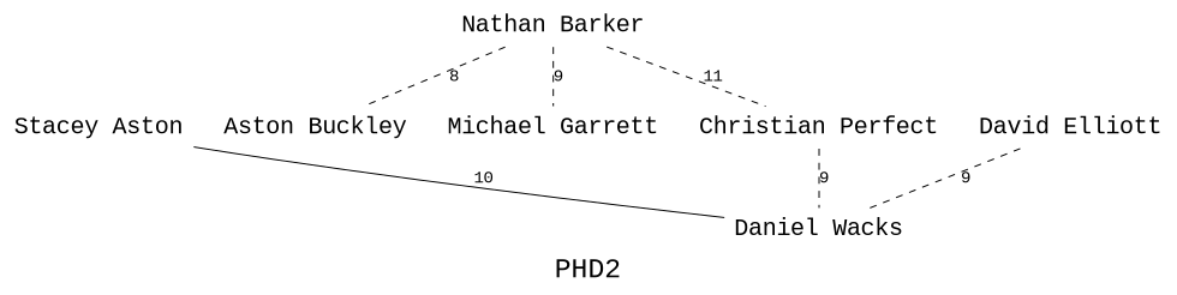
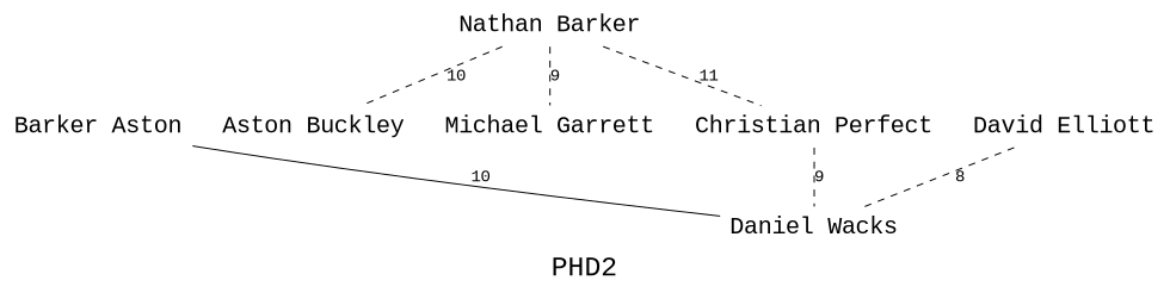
  graph {
    fontname="Liberation Mono"
    fontsize=24
    label=PHD2
    node [color=deeppink fontname="Liberation Mono" fontsize=20 shape=none]
    edge [fontname="Liberation Mono" style=dashed]
    "Daniel Wacks" [color=blue]
-   "Stacey Aston"
+   "Stacey Aston" [label="Barker Aston"]
    n3 [label="Aston Buckley"]
    "Nathan Barker"
    "Michael Garrett" [color=blue]
    "Christian Perfect" [color=blue]
    "David Elliott"
    "Stacey Aston" -- "Daniel Wacks" [label=10 style=solid]
-   "Nathan Barker" -- n3 [label=8]
+   "Nathan Barker" -- n3 [label=10]
    "Nathan Barker" -- "Michael Garrett" [label=9]
    "Nathan Barker" -- "Christian Perfect" [label=11]
    "Christian Perfect" -- "Daniel Wacks" [label=9]
-   "David Elliott" -- "Daniel Wacks" [label=9]
+   "David Elliott" -- "Daniel Wacks" [label=8]
  }
